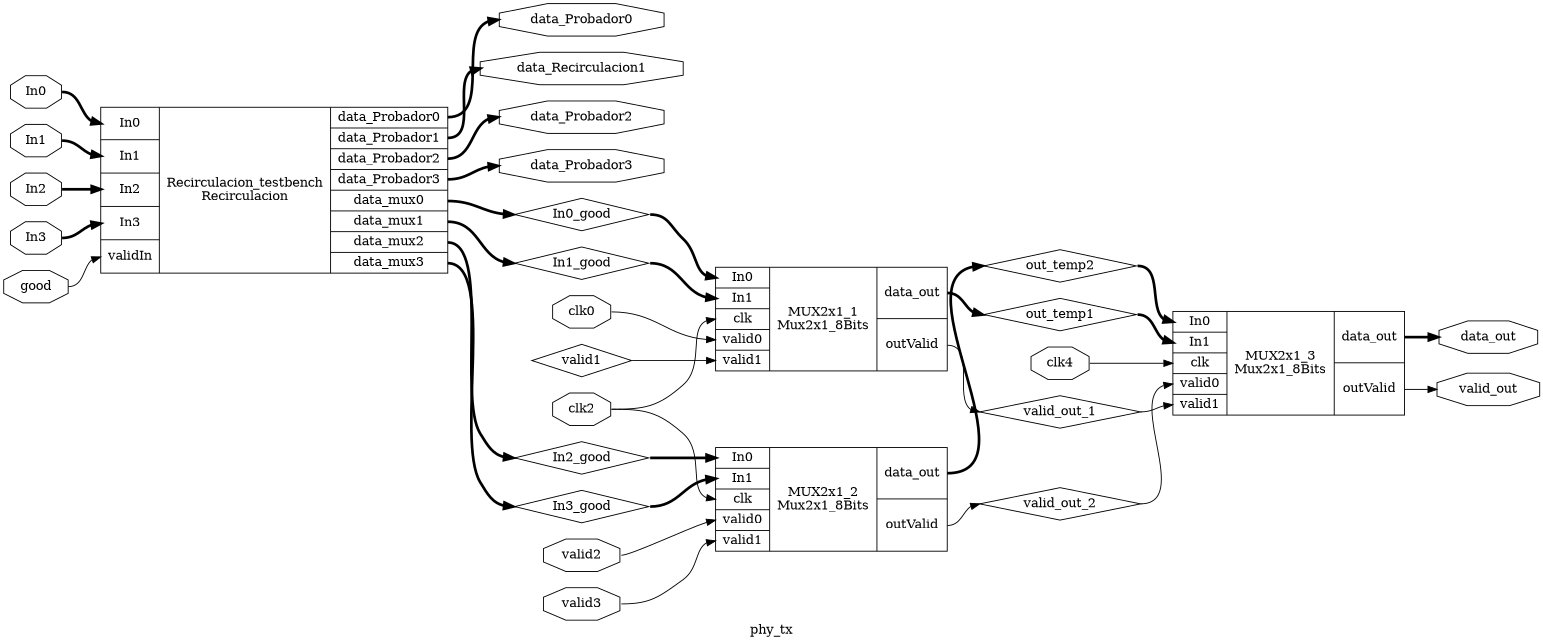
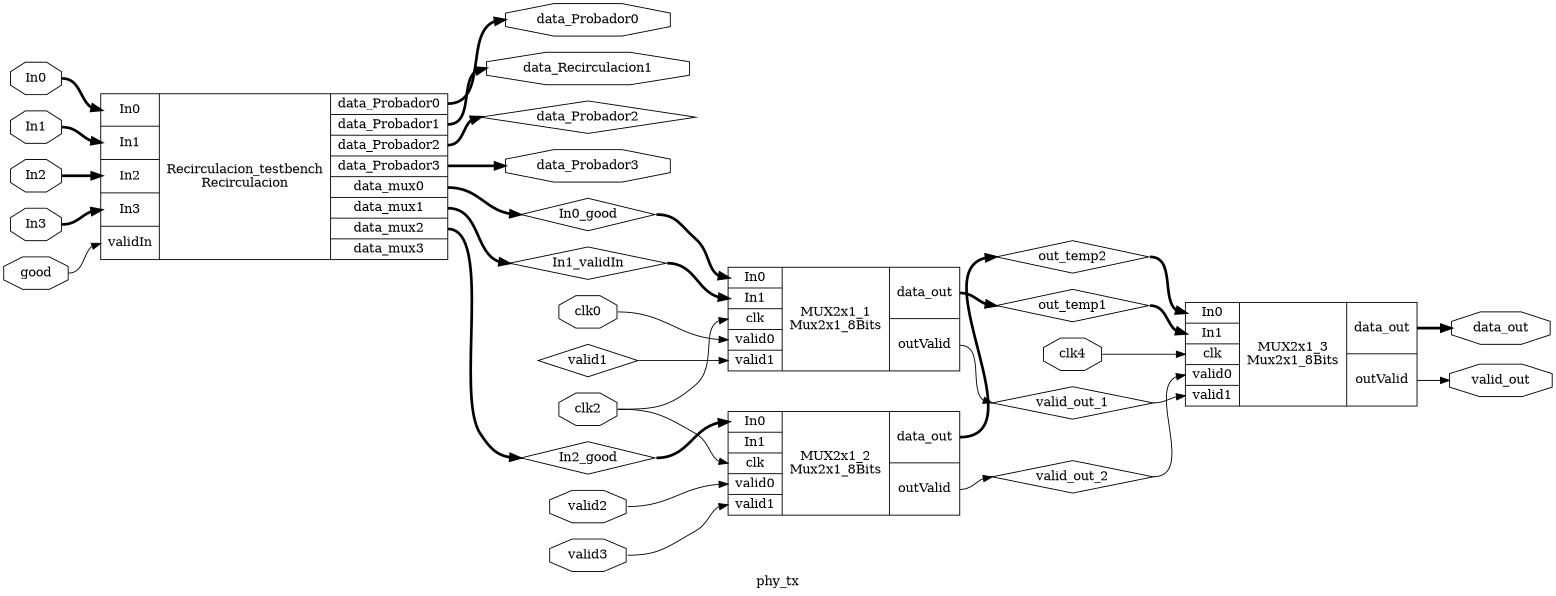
  digraph {
    label=phy_tx
    rankdir=LR
    remincross=true
    node [color=black fontcolor=black shape=octagon]
    edge [color=black headport=w style="setlinewidth(3)" tailport=e]
    n1 [label=In0]
    n2 [label="{{<p1> In0|<p3> In1|<p5> In2|<p7> In3|<p23> validIn}|Recirculacion_testbench\nRecirculacion|{<p12> data_Probador0|<p13> data_Probador1|<p14> data_Probador2|<p15> data_Probador3|<p31> data_mux0|<p32> data_mux1|<p33> data_mux2|<p34> data_mux3}}" shape=record color="" fontcolor=""]
    n3 [label=In0_good shape=diamond]
-   n4 [label=In1_good shape=diamond]
+   n4 [label=In1_validIn shape=diamond]
    n5 [label=In2_good shape=diamond]
-   n6 [label=In3_good shape=diamond]
    n7 [label=data_Probador0]
    n8 [label=data_Recirculacion1]
-   n9 [label=data_Probador2]
+   n9 [label=data_Probador2 shape=diamond]
    n10 [label=data_Probador3]
    n11 [label="{{<p1> In0|<p3> In1|<p9> clk|<p19> valid0|<p20> valid1}|MUX2x1_1\nMux2x1_8Bits|{<p16> data_out|<p27> outValid}}" shape=record color="" fontcolor=""]
    n12 [label=out_temp1 shape=diamond]
    n13 [label=valid_out_1 shape=diamond]
    n14 [label=In1]
    n15 [label=In2]
    n16 [label="{{<p1> In0|<p3> In1|<p9> clk|<p19> valid0|<p20> valid1}|MUX2x1_2\nMux2x1_8Bits|{<p16> data_out|<p27> outValid}}" shape=record color="" fontcolor=""]
    n17 [label=out_temp2 shape=diamond]
    n18 [label=valid_out_2 shape=diamond]
    n19 [label=In3]
    n20 [label=clk2]
    n21 [label=clk4]
    n22 [label="{{<p1> In0|<p3> In1|<p9> clk|<p19> valid0|<p20> valid1}|MUX2x1_3\nMux2x1_8Bits|{<p16> data_out|<p27> outValid}}" shape=record color="" fontcolor=""]
    n23 [label=data_out]
    n24 [label=valid_out]
    n25 [label=clk0]
    n26 [label=valid1 shape=diamond]
    n27 [label=valid2]
    n28 [label=valid3]
    n29 [label=good]
    n1 -> n2 [headport="p1:w"]
    n2 -> n3 [tailport="p31:e"]
    n2 -> n4 [tailport="p32:e"]
    n2 -> n5 [tailport="p33:e"]
-   n2 -> n6 [tailport="p34:e"]
    n2 -> n7 [tailport="p12:e"]
    n2 -> n8 [tailport="p13:e"]
    n2 -> n9 [tailport="p14:e"]
    n2 -> n10 [tailport="p15:e"]
    n3 -> n11 [headport="p1:w"]
    n4 -> n11 [headport="p3:w"]
    n5 -> n16 [headport="p1:w"]
-   n6 -> n16 [headport="p3:w"]
    n11 -> n12 [tailport="p16:e"]
    n11 -> n13 [tailport="p27:e" style=""]
    n12 -> n22 [headport="p3:w"]
    n13 -> n22 [headport="p20:w" style=""]
    n14 -> n2 [headport="p3:w"]
    n15 -> n2 [headport="p5:w"]
    n16 -> n17 [tailport="p16:e"]
    n16 -> n18 [tailport="p27:e" style=""]
    n17 -> n22 [headport="p1:w"]
    n18 -> n22 [headport="p19:w" style=""]
    n19 -> n2 [headport="p7:w"]
    n20 -> n11 [headport="p9:w" style=""]
    n20 -> n16 [headport="p9:w" style=""]
    n21 -> n22 [headport="p9:w" style=""]
    n22 -> n23 [tailport="p16:e"]
    n22 -> n24 [tailport="p27:e" style=""]
    n25 -> n11 [headport="p19:w" style=""]
    n26 -> n11 [headport="p20:w" style=""]
    n27 -> n16 [headport="p19:w" style=""]
    n28 -> n16 [headport="p20:w" style=""]
    n29 -> n2 [headport="p23:w" style=""]
  }
